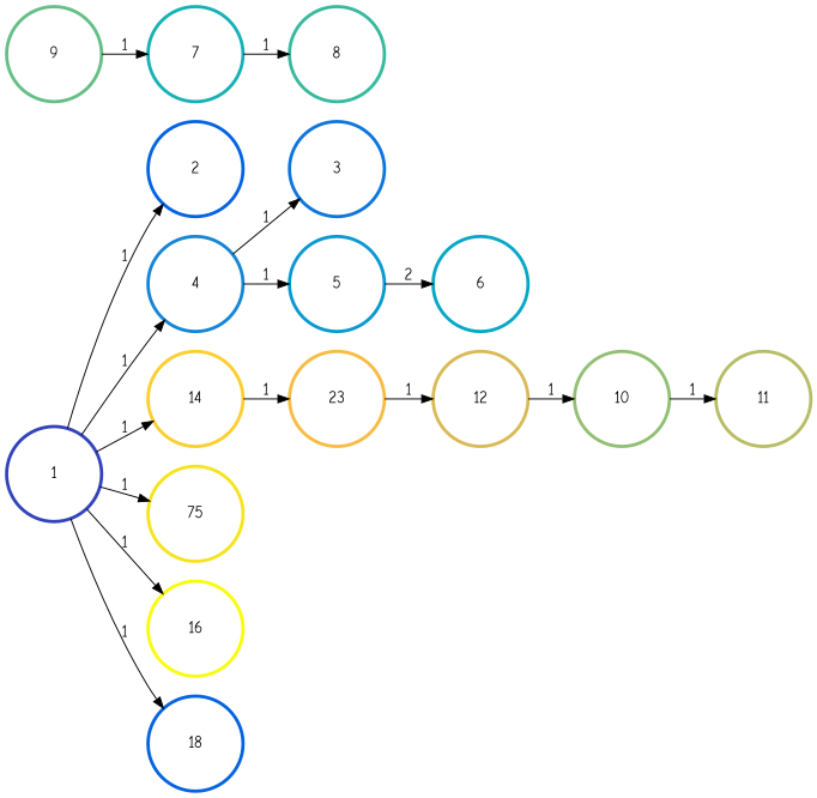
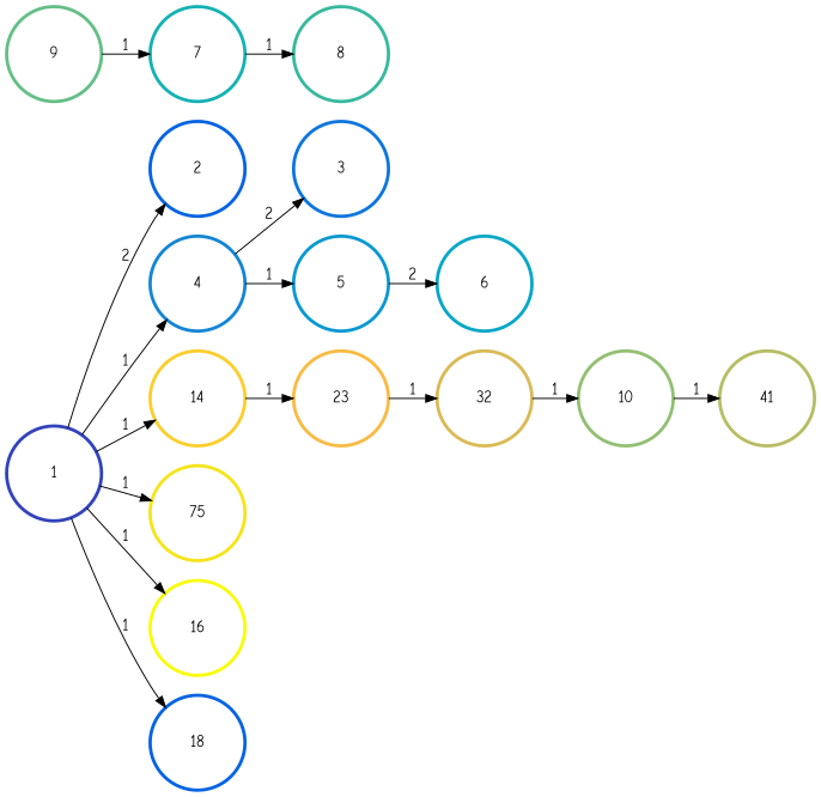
  digraph {
    fontname="Comic Neue"
    rankdir=LR
    node [color="#0363E1" fontname="Comic Neue" penwidth=3]
    edge [color=black fontname="Comic Neue" penwidth=1]
    n1 [color="#3243BA" height=1.2 label=1 width=1.2]
    n2 [height=1.2 label=2 width=1.2]
    n3 [color="#1485D4" height=1.2 label=4 width=1.2]
    n4 [color="#FCCE2E" height=1.2 label=14 width=1.2]
    n5 [color="#F5E41D" height=1.2 label=75 width=1.2]
    n6 [color="#F9FB0E" height=1.2 label=16 width=1.2]
    n7 [height=1.2 label=18 width=1.2]
    n8 [color="#0D75DC" height=1.2 label=3 width=1.2]
    n9 [color="#0998D1" height=1.2 label=5 width=1.2]
    n10 [color="#65BE86" height=1.2 label=9 width=1.2]
    n11 [color="#15B1B4" height=1.2 label=7 width=1.2]
    n12 [color="#F8BB44" height=1.2 label=23 width=1.2]
    n13 [color="#06A7C6" height=1.2 label=6 width=1.2]
    n14 [color="#38B99E" height=1.2 label=8 width=1.2]
    n15 [color="#92BF73" height=1.2 label=10 width=1.2]
-   n16 [color="#B7BD64" height=1.2 label=11 width=1.2]
-   n17 [color="#D9BA56" height=1.2 label=12 width=1.2]
-   n1 -> n2 [label=1]
+   n16 [color="#B7BD64" height=1.2 label=41 width=1.2]
+   n17 [color="#D9BA56" height=1.2 label=32 width=1.2]
+   n1 -> n2 [label=2]
    n1 -> n3 [label=1]
    n1 -> n4 [label=1]
    n1 -> n5 [label=1]
    n1 -> n6 [label=1]
    n1 -> n7 [label=1]
-   n3 -> n8 [label=1]
+   n3 -> n8 [label=2]
    n3 -> n9 [label=1]
    n4 -> n12 [label=1]
    n9 -> n13 [label=2]
    n10 -> n11 [label=1]
    n11 -> n14 [label=1]
    n12 -> n17 [label=1]
    n15 -> n16 [label=1]
    n17 -> n15 [label=1]
  }
